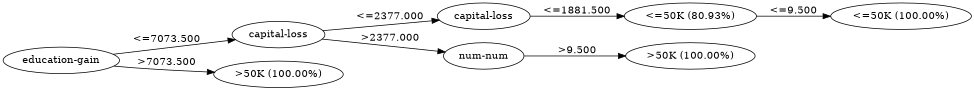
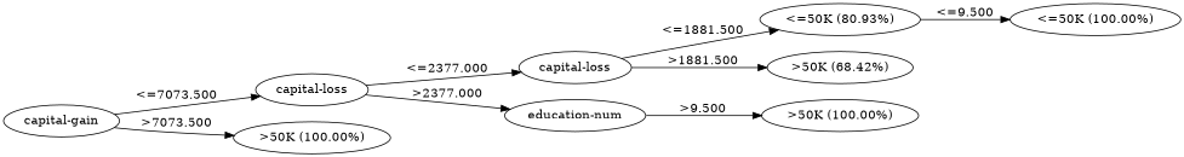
  digraph {
    rankdir=LR
    node [shape=oval]
-   n1 [label="education-gain"]
+   n1 [label="capital-gain"]
    n2 [label="capital-loss"]
    n3 [label=">50K (100.00%)"]
    n4 [label="capital-loss"]
-   n5 [label="num-num"]
+   n5 [label="education-num"]
    n6 [label="<=50K (80.93%)"]
+   n7 [label=">50K (68.42%)"]
    n8 [label=">50K (100.00%)"]
    n9 [label="<=50K (100.00%)"]
    n1 -> n2 [label="<=7073.500"]
    n1 -> n3 [label=">7073.500"]
    n2 -> n4 [label="<=2377.000"]
    n2 -> n5 [label=">2377.000"]
    n4 -> n6 [label="<=1881.500"]
+   n4 -> n7 [label=">1881.500"]
    n5 -> n8 [label=">9.500"]
    n6 -> n9 [label="<=9.500"]
  }
